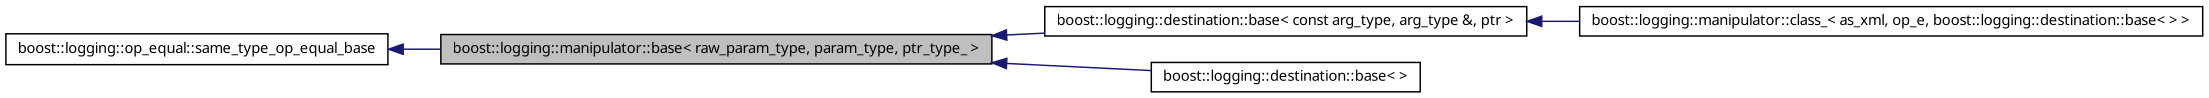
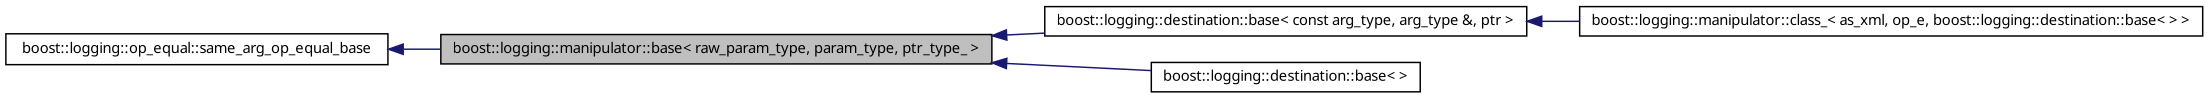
  digraph {
    rankdir=LR
    node [color=black fillcolor=white fontname="FreeSans.ttf" fontsize=10 shape=record style=filled]
    edge [color=midnightblue dir=back fontname="FreeSans.ttf" fontsize=10 labelfontname="FreeSans.ttf" labelfontsize=10 style=solid]
    n1 [fillcolor=grey75 fontcolor=black height=0.2 label="boost::logging::manipulator::base\< raw_param_type, param_type, ptr_type_ \>" width=0.4]
    n2 [height=0.2 label="boost::logging::destination::base\< const arg_type, arg_type &, ptr \>" width=0.4]
    n3 [height=0.2 label="boost::logging::destination::base\<  \>" width=0.4]
-   n4 [height=0.2 label="boost::logging::op_equal::same_type_op_equal_base" width=0.4]
+   n4 [height=0.2 label="boost::logging::op_equal::same_arg_op_equal_base" width=0.4]
    n5 [height=0.2 label="boost::logging::manipulator::class_\< as_xml, op_e, boost::logging::destination::base\<  \> \>" width=0.4]
    n1 -> n2
    n1 -> n3
    n2 -> n5
    n4 -> n1
  }
